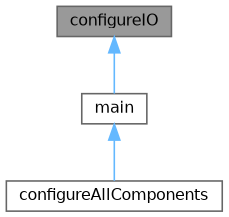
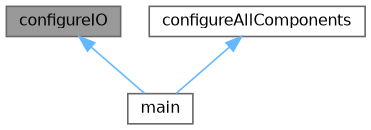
  digraph {
    rankdir=TB
    node [color=grey40 fillcolor=white fontname=Helvetica fontsize=10 shape=box style=filled]
    edge [color=steelblue1 dir=back fontname=Helvetica fontsize=10 labelfontname=Helvetica labelfontsize=10 style=solid]
    n1 [color=gray40 fillcolor=grey60 fontcolor=black height=0.2 label=configureIO width=0.4]
    n2 [height=0.2 label=main width=0.4]
    n3 [height=0.2 label=configureAllComponents width=0.4]
    n1 -> n2
-   n2 -> n3
+   n3 -> n2
  }
